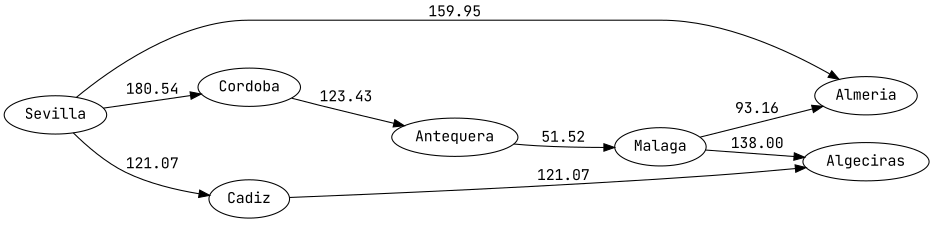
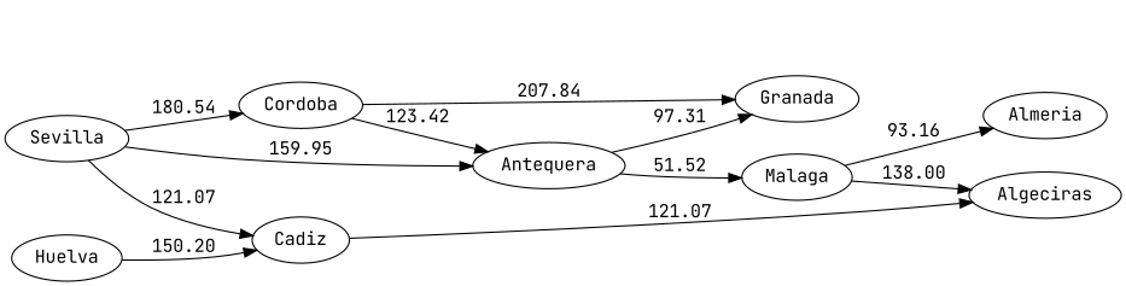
  strict digraph {
    fontname="JetBrains Mono"
    rankdir=LR
    node [fontname="JetBrains Mono"]
    edge [fontname="JetBrains Mono"]
    n1 [label=Sevilla]
    n2 [label=Cordoba]
    n3 [label=Cadiz]
    n4 [label=Antequera]
+   n5 [label=Huelva]
+   n6 [label=Granada]
    n7 [label=Algeciras]
    n8 [label=Malaga]
    n9 [label=Almeria]
    n1 -> n2 [label=180.54]
    n1 -> n3 [label=121.07]
-   n1 -> n9 [label=159.95]
-   n2 -> n4 [label=123.43]
+   n1 -> n4 [label=159.95]
+   n2 -> n4 [label=123.42]
+   n2 -> n6 [label=207.84]
    n3 -> n7 [label=121.07]
+   n4 -> n6 [label=97.31]
    n4 -> n8 [label=51.52]
+   n5 -> n3 [label=150.20]
    n8 -> n7 [label=138.00]
    n8 -> n9 [label=93.16]
  }
